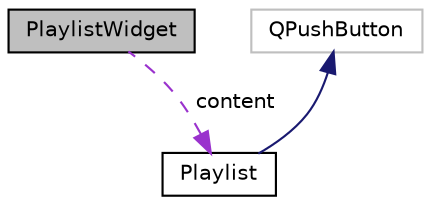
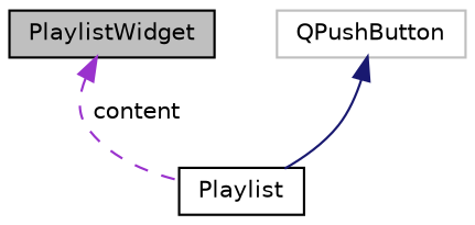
  digraph {
    node [color=black fillcolor=white fontname=Helvetica fontsize=10 shape=record style=filled]
    edge [dir=back fontname=Helvetica fontsize=10 labelfontname=Helvetica labelfontsize=10]
    n1 [fillcolor=grey75 fontcolor=black height=0.2 label=PlaylistWidget width=0.4]
    n2 [color=grey75 height=0.2 label=QPushButton width=0.4]
    n3 [height=0.2 label=Playlist width=0.4]
    n2 -> n3 [color=midnightblue style=solid]
-   n3 -> n1 [color=darkorchid3 label=" content" style=dashed]
+   n1 -> n3 [color=darkorchid3 label=" content" style=dashed]
  }
